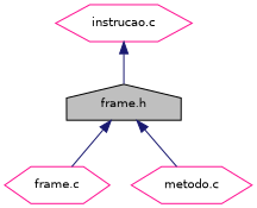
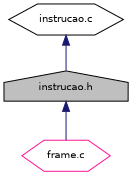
  digraph {
    node [color=black fillcolor=white fontname=Helvetica fontsize=10 shape=hexagon style=filled]
    edge [color=midnightblue dir=back fontname=Helvetica fontsize=10 labelfontname=Helvetica labelfontsize=10 style=solid]
-   n1 [fillcolor=grey75 fontcolor=black height=0.2 label="frame.h" shape=house width=0.4]
+   n1 [fillcolor=grey75 fontcolor=black height=0.2 label="instrucao.h" shape=house width=0.4]
    n2 [color=deeppink height=0.2 label="frame.c" width=0.4]
-   n3 [color=deeppink height=0.2 label="metodo.c" width=0.4]
-   n4 [color=deeppink height=0.2 label="instrucao.c" width=0.4]
+   n4 [height=0.2 label="instrucao.c" width=0.4]
    n1 -> n2
-   n1 -> n3
    n4 -> n1
  }
